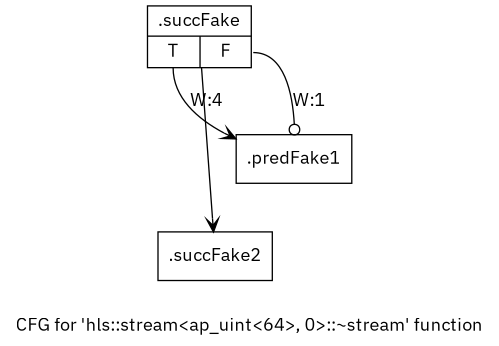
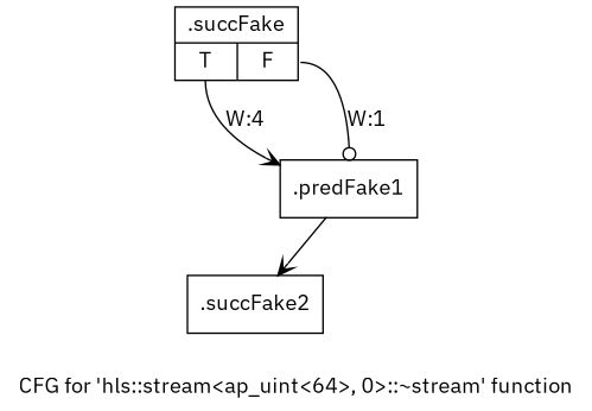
  digraph {
    fontname="IBM Plex Sans"
    label="CFG for 'hls::stream\<ap_uint\<64\>, 0\>::~stream' function"
    node [filename="/mnt/xilinx/Vitis_HLS/2021.2/include/hls_stream_thread_unsafe.h" fontname="IBM Plex Sans" linenumber=343 shape=record]
    edge [arrowhead=vee fontname="IBM Plex Sans" filename="/mnt/xilinx/Vitis_HLS/2021.2/include/hls_stream_thread_unsafe.h"]
    n1 [label="{.succFake|{<s0>T|<s1>F}}" linenumber=335]
    n2 [label="{.predFake1}"]
    n3 [label="{.succFake2}"]
    n1 -> n2 [label="W:4" tailport=s0 filename=""]
    n1 -> n2 [arrowhead=odot execusionnum=0 label="W:1" tailport=s1]
-   n1 -> n3 [execusionnum=3]
+   n2 -> n3 [execusionnum=3]
  }
